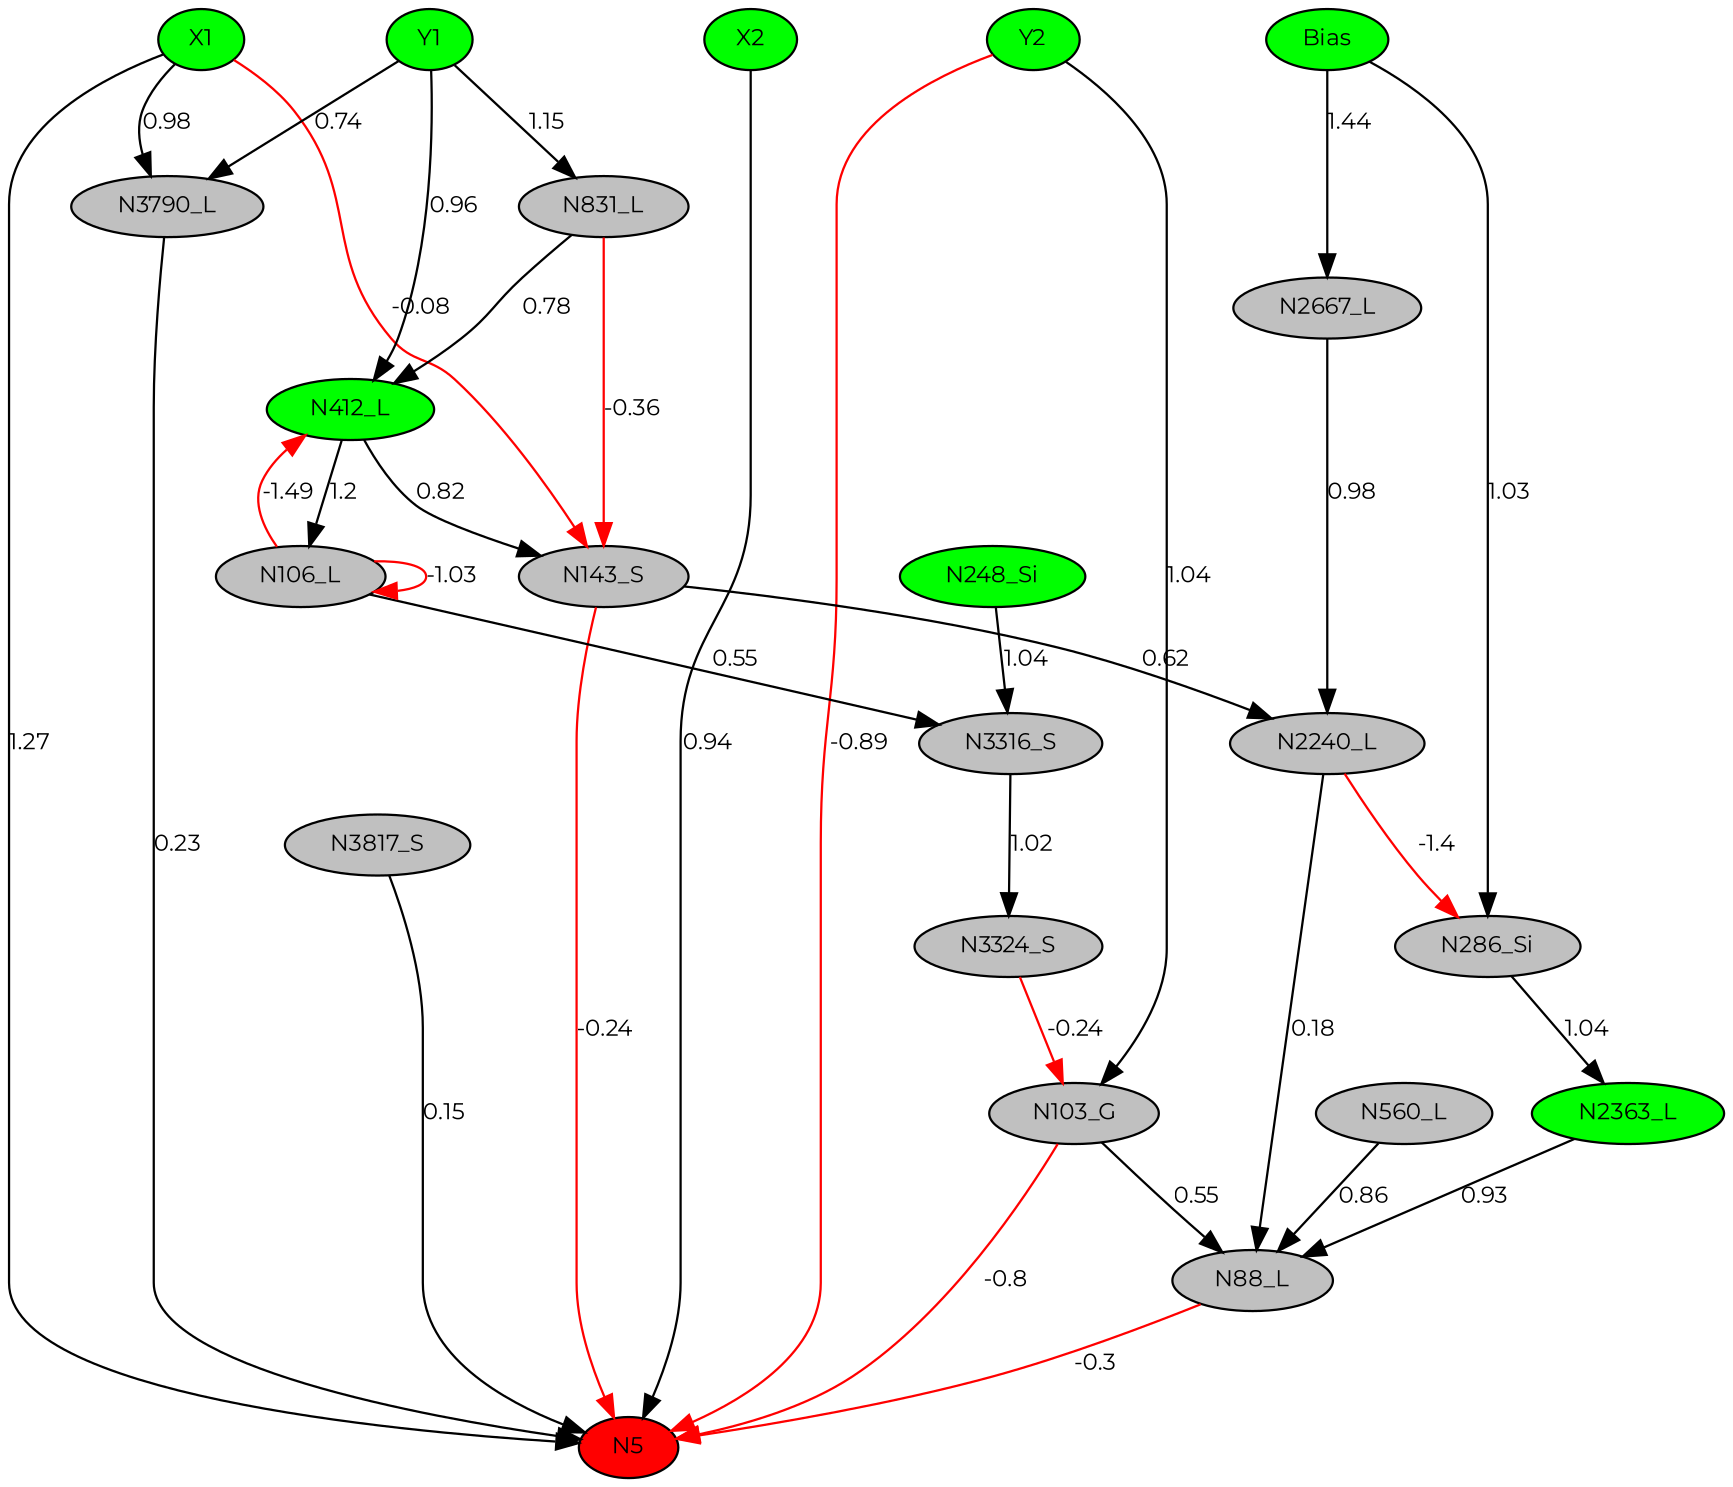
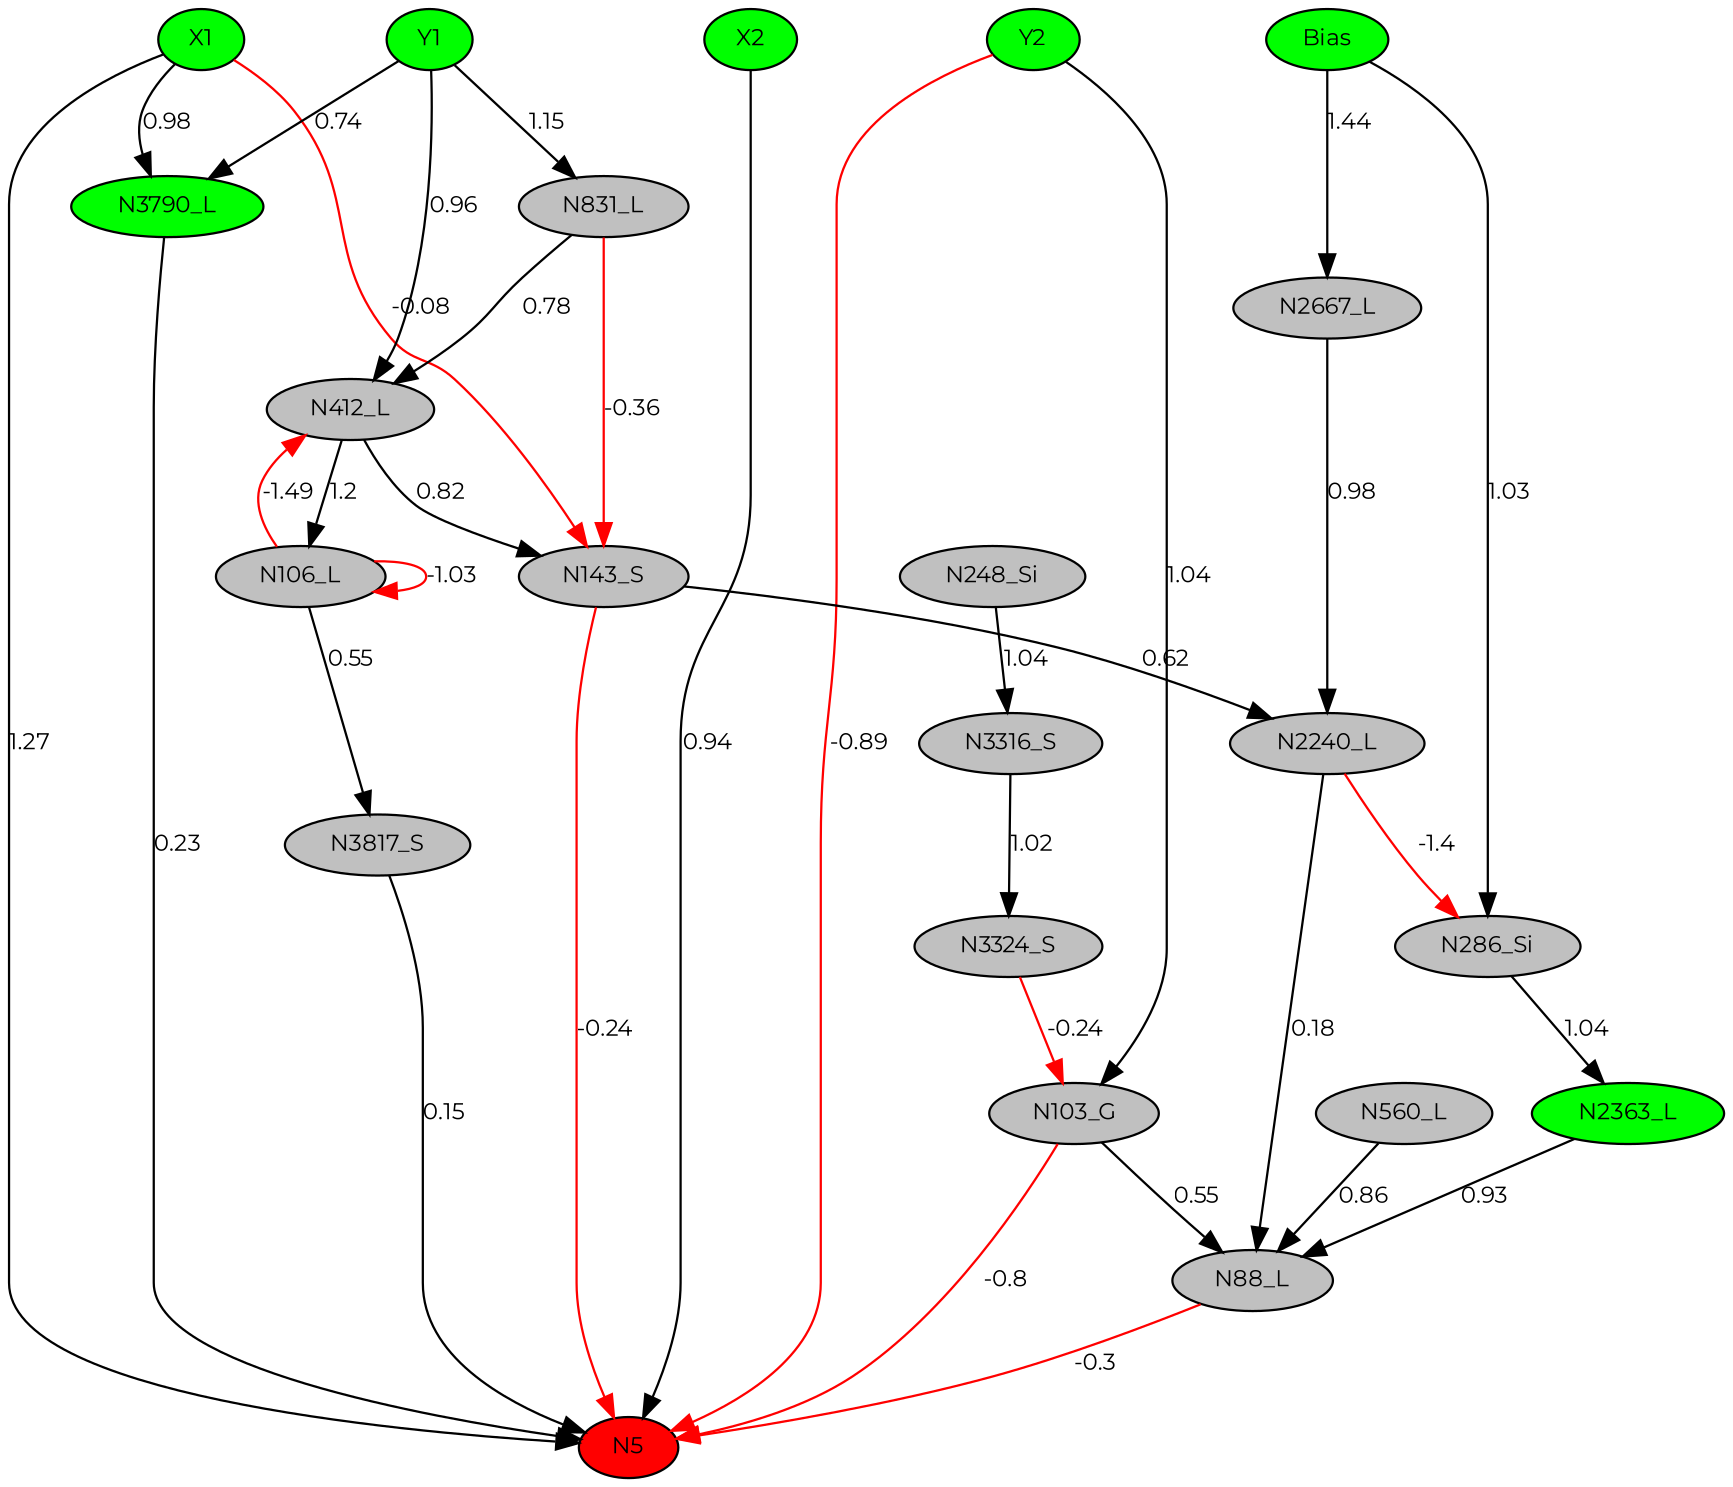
  digraph {
    fontname=Montserrat
    node [fillcolor=gray fontname=Montserrat fontsize=10 shape=ellipse style=filled]
    edge [color=black fontname=Montserrat fontsize=10]
    N5 [fillcolor=red height=0.1 width=0.1]
    n2 [fillcolor=green height=0.1 label=Bias width=0.1]
    n3 [fillcolor=green height=0.1 label=X1 width=0.1]
    n4 [fillcolor=green height=0.1 label=Y1 width=0.1]
    n5 [fillcolor=green height=0.1 label=X2 width=0.1]
    n6 [fillcolor=green height=0.1 label=Y2 width=0.1]
    n7 [height=0.1 label=N286_Si width=0.1]
    n8 [height=0.1 label=N2667_L width=0.1]
    n9 [height=0.1 label=N143_S width=0.1]
-   n10 [height=0.1 label=N3790_L width=0.1]
-   n11 [fillcolor=green height=0.1 label=N412_L width=0.1]
+   n10 [fillcolor=green height=0.1 label=N3790_L width=0.1]
+   n11 [height=0.1 label=N412_L width=0.1]
    n12 [height=0.1 label=N831_L width=0.1]
    n13 [height=0.1 label=N103_G width=0.1]
    n14 [height=0.1 label=N2240_L width=0.1]
    n15 [fillcolor=green height=0.1 label=N2363_L width=0.1]
-   n16 [fillcolor=green height=0.1 label=N248_Si width=0.1]
+   n16 [height=0.1 label=N248_Si width=0.1]
    n17 [height=0.1 label=N3316_S width=0.1]
    n18 [height=0.1 label=N106_L width=0.1]
    n19 [height=0.1 label=N88_L width=0.1]
    n20 [height=0.1 label=N3817_S width=0.1]
    n21 [height=0.1 label=N3324_S width=0.1]
    n22 [height=0.1 label=N560_L width=0.1]
    subgraph sub_1 {
      rank=same
      N5
    }
    subgraph sub_2 {
      rank=same
      n2
      n3
      n4
      n5
      n6
    }
    n2 -> n7 [label=1.03]
    n2 -> n8 [label=1.44]
    n3 -> N5 [label=1.27]
    n3 -> n4 [style=invis color="" fontsize=""]
    n3 -> n9 [arrowType=inv color=red label=-0.08]
    n3 -> n10 [label=0.98]
    n4 -> n5 [style=invis color="" fontsize=""]
    n4 -> n10 [label=0.74]
    n4 -> n11 [label=0.96]
    n4 -> n12 [label=1.15]
    n5 -> N5 [label=0.94]
    n5 -> n6 [style=invis color="" fontsize=""]
    n6 -> N5 [arrowType=inv color=red label=-0.89]
    n6 -> n2 [style=invis color="" fontsize=""]
    n6 -> n13 [label=1.04]
    n7 -> n15 [label=1.04]
    n8 -> n14 [label=0.98]
    n9 -> N5 [arrowType=inv color=red label=-0.24]
    n9 -> n14 [label=0.62]
    n10 -> N5 [label=0.23]
    n11 -> n9 [label=0.82]
    n11 -> n18 [label=1.2]
    n12 -> n9 [arrowType=inv color=red label=-0.36]
    n12 -> n11 [label=0.78]
    n13 -> N5 [arrowType=inv color=red label=-0.8]
    n13 -> n19 [label=0.55]
    n14 -> n7 [arrowType=inv color=red label=-1.4]
    n14 -> n19 [label=0.18]
    n15 -> n19 [label=0.93]
    n16 -> n17 [label=1.04]
    n17 -> n21 [label=1.02]
    n18 -> n11 [arrowType=inv color=red label=-1.49]
    n18 -> n18 [arrowType=inv color=red label=-1.03]
-   n18 -> n17 [label=0.55]
+   n18 -> n20 [label=0.55]
    n19 -> N5 [arrowType=inv color=red label=-0.3]
    n20 -> N5 [label=0.15]
    n21 -> n13 [arrowType=inv color=red label=-0.24]
    n22 -> n19 [label=0.86]
  }
